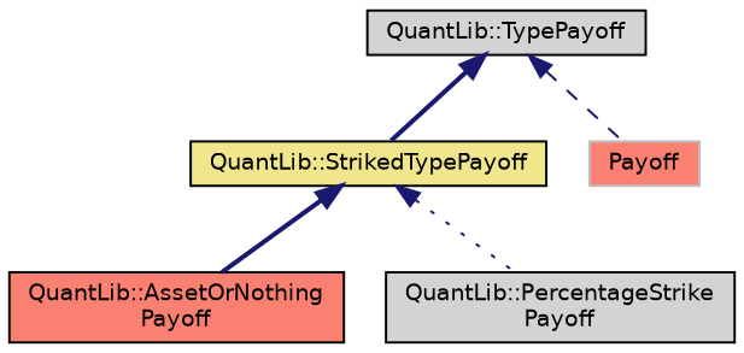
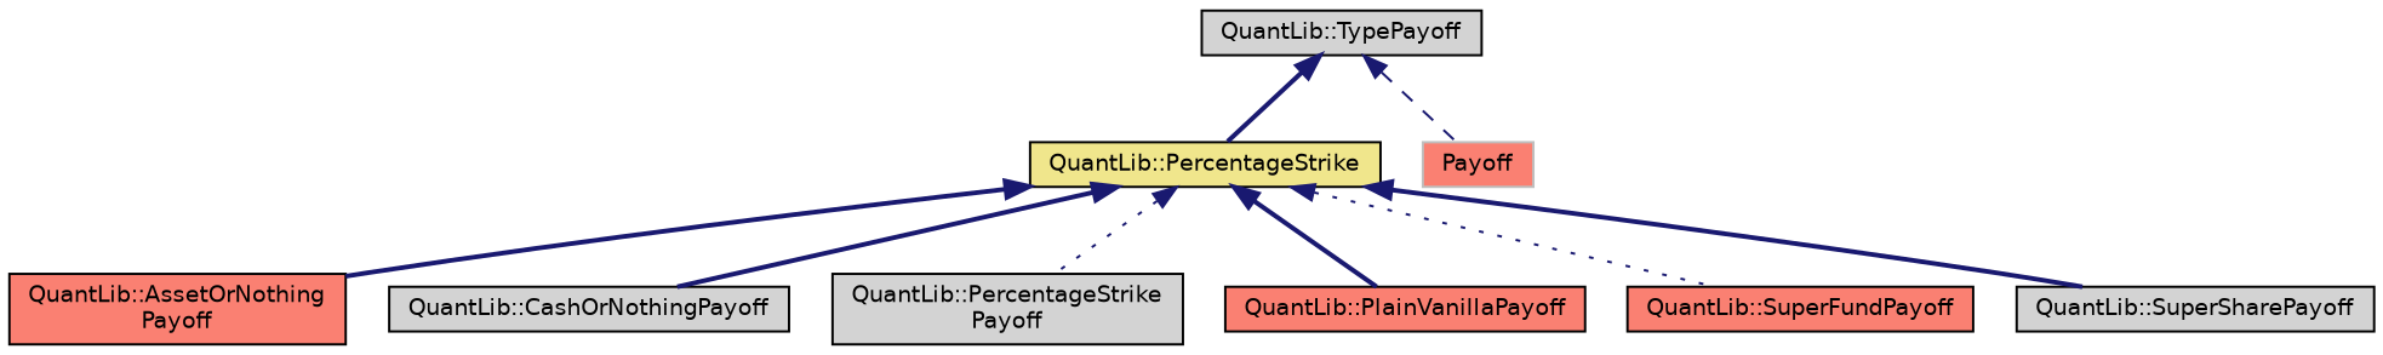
  digraph {
    rankdir=TB
    node [color=black fillcolor=salmon fontname=Helvetica fontsize=10 shape=record style=filled]
    edge [color=midnightblue dir=back fontname=Helvetica fontsize=10 labelfontname=Helvetica labelfontsize=10 style=bold]
-   n1 [fillcolor=khaki fontcolor=black height=0.2 label="QuantLib::StrikedTypePayoff" width=0.4]
+   n1 [fillcolor=khaki fontcolor=black height=0.2 label="QuantLib::PercentageStrike" width=0.4]
    n2 [height=0.2 label="QuantLib::AssetOrNothing\lPayoff" width=0.4]
+   n3 [fillcolor=lightgrey height=0.2 label="QuantLib::CashOrNothingPayoff" width=0.4]
    n4 [fillcolor=lightgrey height=0.2 label="QuantLib::PercentageStrike\lPayoff" width=0.4]
+   n5 [height=0.2 label="QuantLib::PlainVanillaPayoff" width=0.4]
+   n6 [height=0.2 label="QuantLib::SuperFundPayoff" width=0.4]
+   n7 [fillcolor=lightgrey height=0.2 label="QuantLib::SuperSharePayoff" width=0.4]
    n8 [fillcolor=lightgrey height=0.2 label="QuantLib::TypePayoff" width=0.4]
    n9 [color=grey75 height=0.2 label=Payoff width=0.4]
    n1 -> n2
+   n1 -> n3
    n1 -> n4 [style=dotted]
+   n1 -> n5
+   n1 -> n6 [style=dotted]
+   n1 -> n7
    n8 -> n1
    n8 -> n9 [style=dashed]
  }
